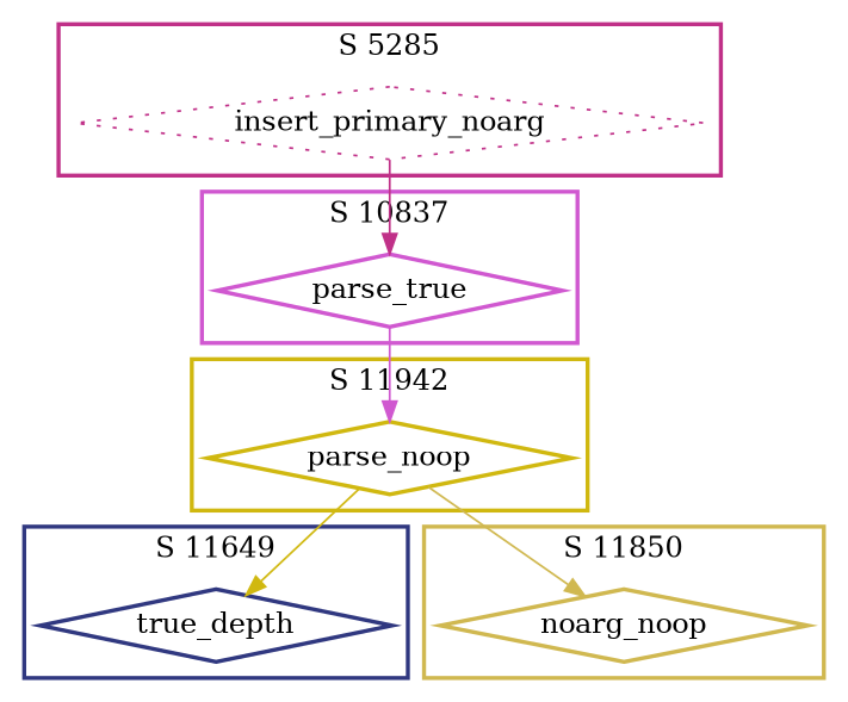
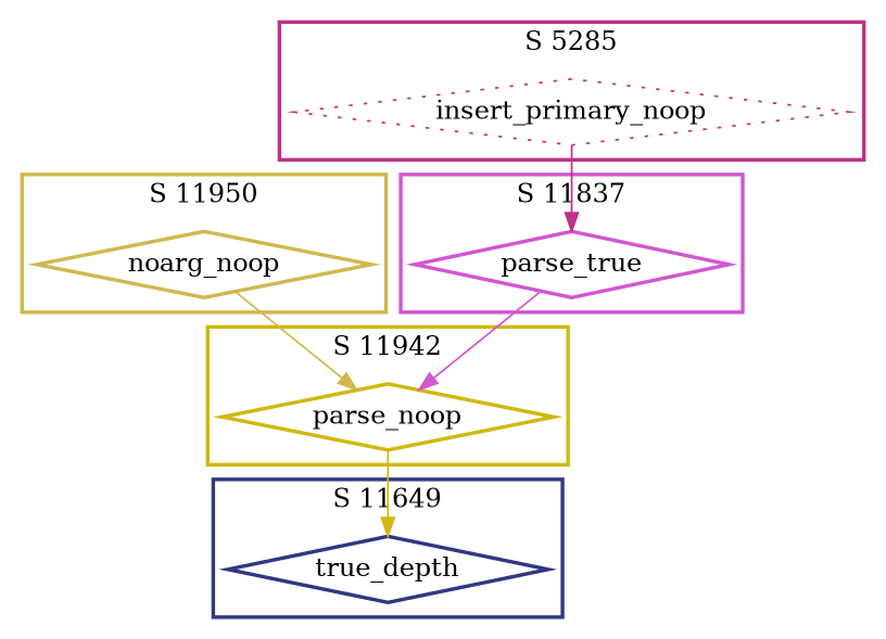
  digraph {
    fontname="DejaVu Serif"
    node [fontname="DejaVu Serif" shape=diamond style=bold]
    edge [fontname="DejaVu Serif"]
    n1 [color="#303880" label=true_depth]
    n2 [color="#D0B850" label=noarg_noop]
    n3 [color="#D058D0" label=parse_true]
-   n4 [color="#C03088" label=insert_primary_noarg style=dotted]
+   n4 [color="#C03088" label=insert_primary_noop style=dotted]
    n5 [color="#D0B810" label=parse_noop]
    subgraph cluster_1 {
      color="#303880"
      label="S 11649"
      style=bold
      n1
    }
    subgraph cluster_2 {
      color="#D0B850"
-     label="S 11850"
+     label="S 11950"
      style=bold
      n2
    }
    subgraph cluster_3 {
      color="#D058D0"
-     label="S 10837"
+     label="S 11837"
      style=bold
      n3
    }
    subgraph cluster_4 {
      color="#C03088"
      label="S 5285"
      style=bold
      n4
    }
    subgraph cluster_5 {
      color="#D0B810"
      label="S 11942"
      style=bold
      n5
    }
-   n5 -> n2 [color="#D0B850"]
+   n2 -> n5 [color="#D0B850"]
    n3 -> n5 [color="#D058D0"]
    n4 -> n3 [color="#C03088"]
    n5 -> n1 [color="#D0B810"]
  }
